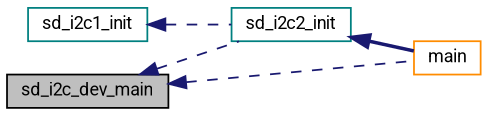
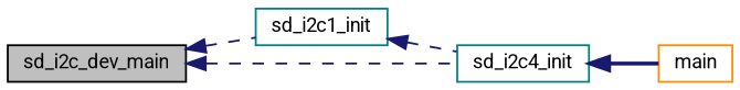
  digraph {
    fontname=Roboto
    rankdir=LR
    node [color=teal fillcolor=white fontname=Roboto fontsize=10 shape=record style=filled]
    edge [color=midnightblue dir=back fontname=Roboto fontsize=10 labelfontname=Helvetica labelfontsize=10 style=dashed]
    n1 [color=black fillcolor=grey75 fontcolor=black height=0.2 label=sd_i2c_dev_main width=0.4]
    n2 [height=0.2 label=sd_i2c1_init width=0.4]
-   n3 [height=0.2 label=sd_i2c2_init width=0.4]
+   n3 [height=0.2 label=sd_i2c4_init width=0.4]
    n4 [color=darkorange height=0.2 label=main width=0.4]
-   n1 -> n4
+   n1 -> n2
    n1 -> n3
    n2 -> n3
    n3 -> n4 [style=bold]
  }
